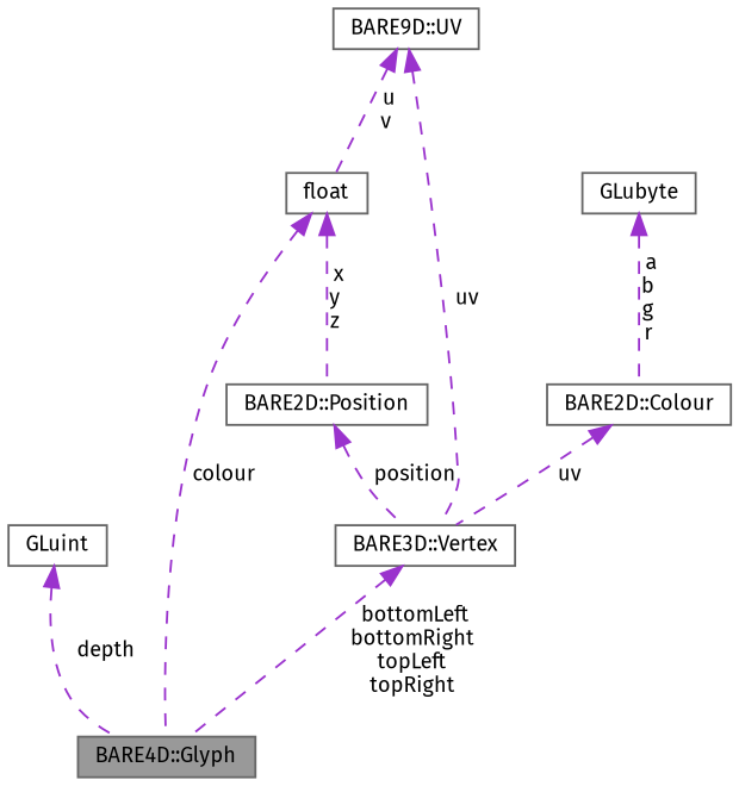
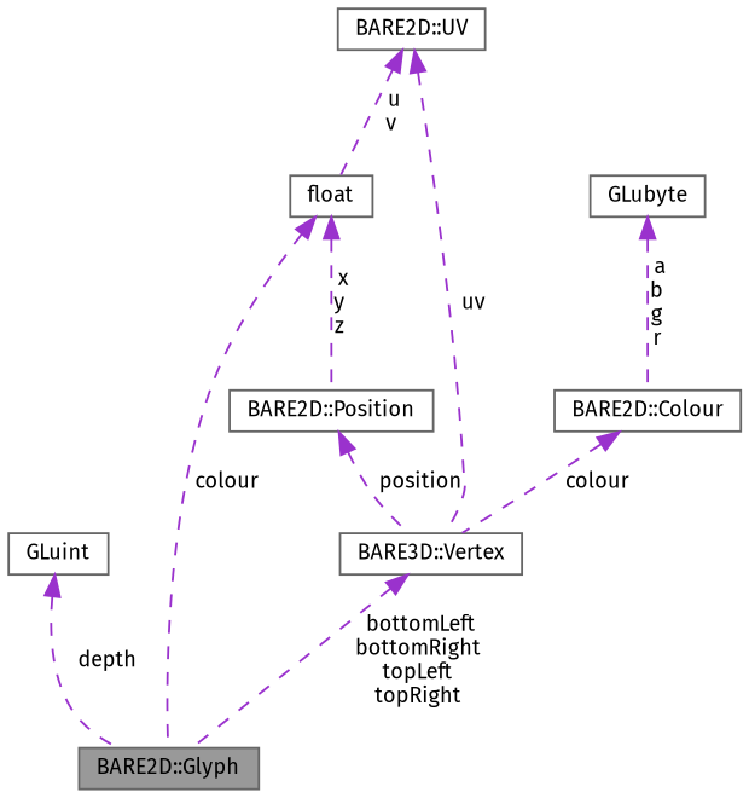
  digraph {
    fontname="Fira Sans"
    node [color=gray40 fillcolor=white fontname="Fira Sans" fontsize=10 shape=box style=filled]
    edge [color=darkorchid3 dir=back fontname="Fira Sans" fontsize=10 labelfontname=Helvetica labelfontsize=10 style=dashed]
-   n1 [fillcolor=grey60 fontcolor=black height=0.2 label="BARE4D::Glyph" width=0.4]
+   n1 [fillcolor=grey60 fontcolor=black height=0.2 label="BARE2D::Glyph" width=0.4]
    n2 [height=0.2 label=GLuint width=0.4]
    n3 [height=0.2 label=float width=0.4]
    n4 [height=0.2 label="BARE2D::Position" width=0.4]
    n5 [height=0.2 label="BARE3D::Vertex" width=0.4]
-   n6 [height=0.2 label="BARE9D::UV" width=0.4]
+   n6 [height=0.2 label="BARE2D::UV" width=0.4]
    n7 [height=0.2 label="BARE2D::Colour" width=0.4]
    n8 [height=0.2 label=GLubyte width=0.4]
    n2 -> n1 [label=" depth"]
    n3 -> n1 [label=" colour"]
    n3 -> n4 [label=" x\ny\nz"]
    n4 -> n5 [label=" position"]
    n5 -> n1 [label=" bottomLeft\nbottomRight\ntopLeft\ntopRight"]
    n6 -> n3 [label=" u\nv"]
    n6 -> n5 [label=" uv"]
-   n7 -> n5 [label=" uv"]
+   n7 -> n5 [label=" colour"]
    n8 -> n7 [label=" a\nb\ng\nr"]
  }
